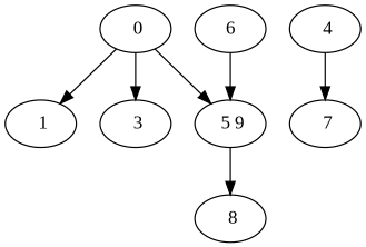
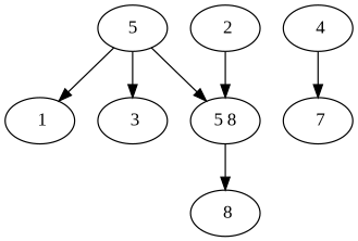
  digraph {
    fontname="Liberation Serif"
    node [fontname="Liberation Serif"]
    edge [fontname="Liberation Serif"]
-   " 0"
+   " 0" [label=5]
    " 1"
    " 3"
-   " 5 9"
-   " 2" [label=6]
+   " 5 9" [label="5 8"]
+   " 2"
    " 4"
    " 7"
    " 8"
    " 0" -> " 1"
    " 0" -> " 3"
    " 0" -> " 5 9"
    " 5 9" -> " 8"
    " 2" -> " 5 9"
    " 4" -> " 7"
  }
